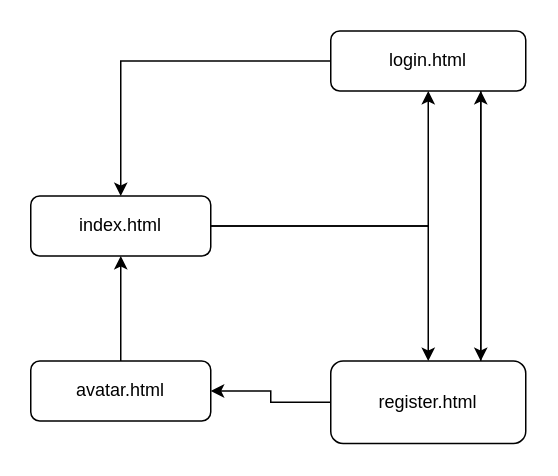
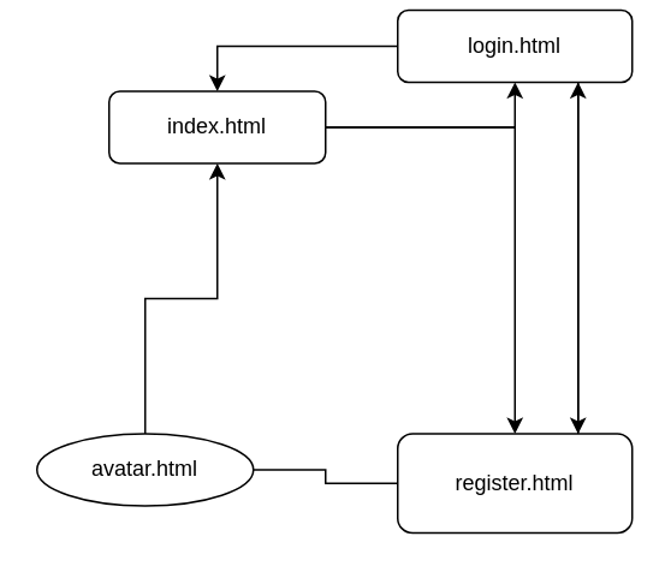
  <mxCell id="0" />
  <mxCell id="1" parent="0" />
  <mxCell id="2" style="edgeStyle=orthogonalEdgeStyle;rounded=0;orthogonalLoop=1;jettySize=auto;html=1;entryX=0.5;entryY=1;entryDx=0;entryDy=0;" edge="1" parent="1" source="4" target="10"><mxGeometry relative="1" as="geometry"><mxPoint x="290" y="150" as="targetPoint" /></mxGeometry></mxCell>
  <mxCell id="3" style="edgeStyle=orthogonalEdgeStyle;rounded=0;orthogonalLoop=1;jettySize=auto;html=1;entryX=0.5;entryY=0;entryDx=0;entryDy=0;" edge="1" parent="1" source="4" target="7"><mxGeometry relative="1" as="geometry" /></mxCell>
- <mxCell id="4" value="index.html" style="rounded=1;whiteSpace=wrap;html=1;" parent="1" vertex="1"><mxGeometry x="20" y="130" width="120" height="40" as="geometry" /></mxCell>
+ <mxCell id="4" value="index.html" style="rounded=1;whiteSpace=wrap;html=1;" parent="1" vertex="1"><mxGeometry x="60" y="50" width="120" height="40" as="geometry" /></mxCell>
  <mxCell id="5" style="edgeStyle=orthogonalEdgeStyle;rounded=0;orthogonalLoop=1;jettySize=auto;html=1;" edge="1" parent="1" source="7" target="10"><mxGeometry relative="1" as="geometry"><Array as="points"><mxPoint x="320" y="150" /><mxPoint x="320" y="150" /></Array></mxGeometry></mxCell>
- <mxCell id="6" style="edgeStyle=orthogonalEdgeStyle;rounded=0;orthogonalLoop=1;jettySize=auto;html=1;" edge="1" parent="1" source="7" target="12"><mxGeometry relative="1" as="geometry" /></mxCell>
+ <mxCell id="6" style="edgeStyle=orthogonalEdgeStyle;rounded=0;orthogonalLoop=1;jettySize=auto;html=1;endArrow=none;" edge="1" parent="1" source="7" target="12"><mxGeometry relative="1" as="geometry" /></mxCell>
  <mxCell id="7" value="register.html" style="rounded=1;whiteSpace=wrap;html=1;" parent="1" vertex="1"><mxGeometry x="220" y="240" width="130" height="55" as="geometry" /></mxCell>
  <mxCell id="8" style="edgeStyle=orthogonalEdgeStyle;rounded=0;orthogonalLoop=1;jettySize=auto;html=1;" edge="1" parent="1" source="10" target="7"><mxGeometry relative="1" as="geometry"><Array as="points"><mxPoint x="320" y="140" /><mxPoint x="320" y="140" /></Array></mxGeometry></mxCell>
  <mxCell id="9" style="edgeStyle=orthogonalEdgeStyle;rounded=0;orthogonalLoop=1;jettySize=auto;html=1;entryX=0.5;entryY=0;entryDx=0;entryDy=0;" edge="1" parent="1" source="10" target="4"><mxGeometry relative="1" as="geometry" /></mxCell>
- <mxCell id="10" value="login.html" style="rounded=1;whiteSpace=wrap;html=1;" parent="1" vertex="1"><mxGeometry x="220" y="20" width="130" height="40" as="geometry" /></mxCell>
+ <mxCell id="10" value="login.html" style="rounded=1;whiteSpace=wrap;html=1;" parent="1" vertex="1"><mxGeometry x="220" y="5" width="130" height="40" as="geometry" /></mxCell>
  <mxCell id="11" style="edgeStyle=orthogonalEdgeStyle;rounded=0;orthogonalLoop=1;jettySize=auto;html=1;entryX=0.5;entryY=1;entryDx=0;entryDy=0;" edge="1" parent="1" source="12" target="4"><mxGeometry relative="1" as="geometry" /></mxCell>
- <mxCell id="12" value="avatar.html" style="rounded=1;whiteSpace=wrap;html=1;" vertex="1" parent="1"><mxGeometry x="20" y="240" width="120" height="40" as="geometry" /></mxCell>
+ <mxCell id="12" value="avatar.html" style="ellipse;whiteSpace=wrap;html=1;" vertex="1" parent="1"><mxGeometry x="20" y="240" width="120" height="40" as="geometry" /></mxCell>
